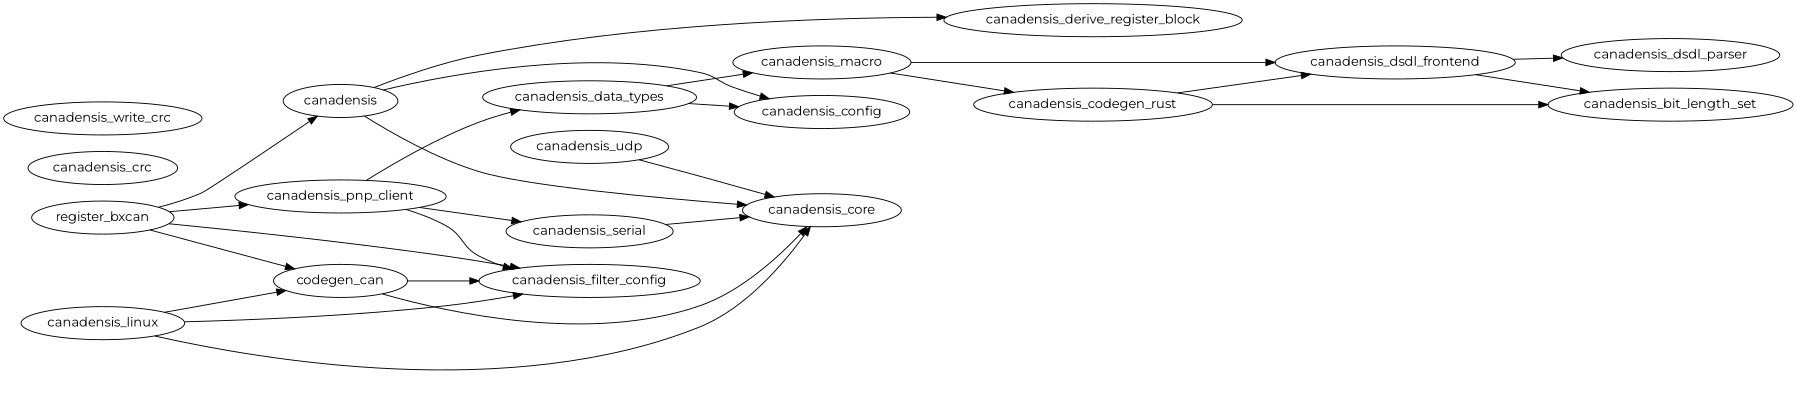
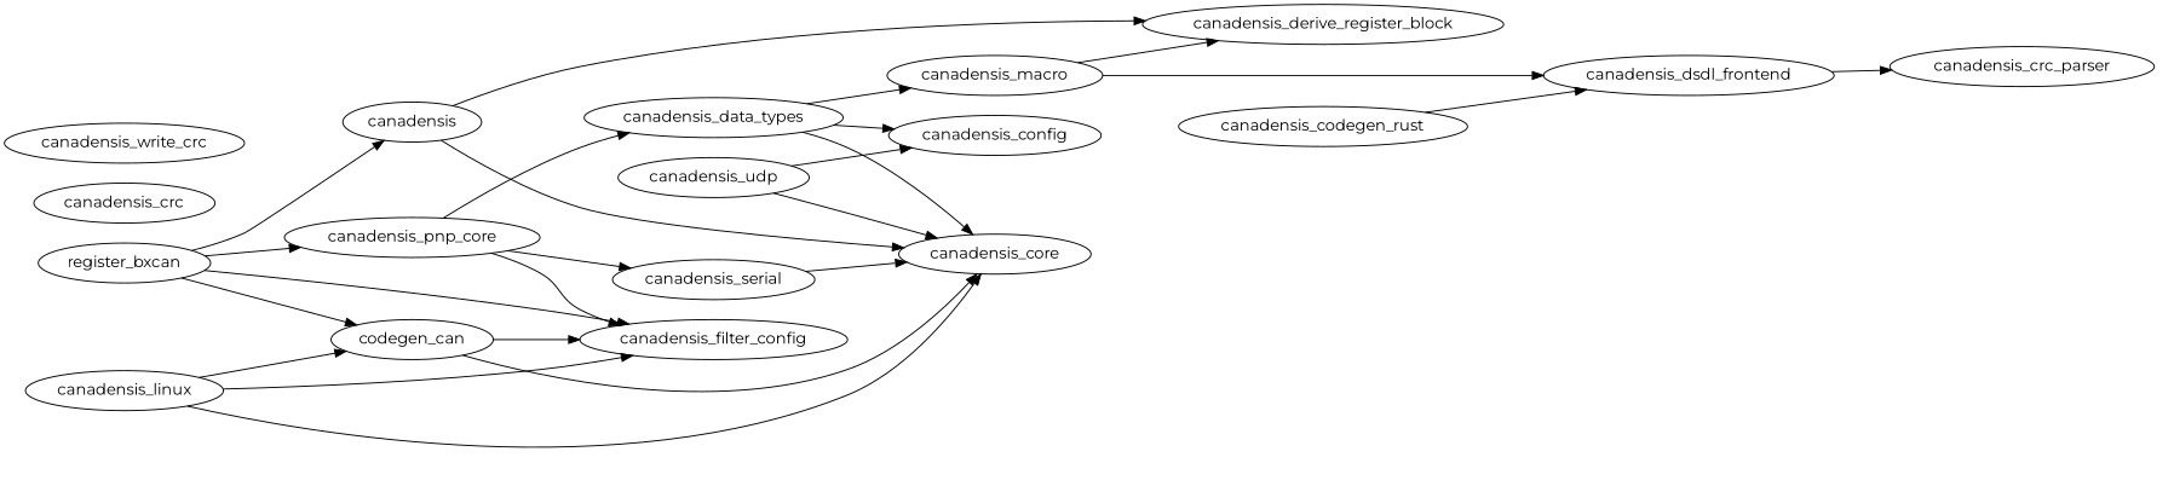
  digraph {
    fontname=Montserrat
    rankdir=LR
    node [fontname=Montserrat]
    edge [fontname=Montserrat]
    canadensis
    canadensis_core
    canadensis_derive_register_block
    n4 [label=canadensis_config]
    canadensis_data_types
    canadensis_macro
    canadensis_codegen_rust
    canadensis_dsdl_frontend
    n9 [label=register_bxcan]
    n10 [label=codegen_can]
    canadensis_filter_config
-   canadensis_pnp_client
+   canadensis_pnp_client [label=canadensis_pnp_core]
    canadensis_serial
-   canadensis_bit_length_set
-   canadensis_dsdl_parser
+   canadensis_dsdl_parser [label=canadensis_crc_parser]
    canadensis_crc
    canadensis_linux
    canadensis_udp
    canadensis_write_crc
    canadensis -> canadensis_core
    canadensis -> canadensis_derive_register_block
-   canadensis -> n4
+   canadensis_udp -> n4
+   canadensis_data_types -> canadensis_core
    canadensis_data_types -> n4
    canadensis_data_types -> canadensis_macro
-   canadensis_macro -> canadensis_codegen_rust
+   canadensis_macro -> canadensis_derive_register_block
    canadensis_macro -> canadensis_dsdl_frontend
    canadensis_codegen_rust -> canadensis_dsdl_frontend
-   canadensis_codegen_rust -> canadensis_bit_length_set
-   canadensis_dsdl_frontend -> canadensis_bit_length_set
    canadensis_dsdl_frontend -> canadensis_dsdl_parser
    n9 -> canadensis
    n9 -> n10
    n9 -> canadensis_filter_config
    n9 -> canadensis_pnp_client
    n10 -> canadensis_core
    n10 -> canadensis_filter_config
    canadensis_pnp_client -> canadensis_data_types
    canadensis_pnp_client -> canadensis_filter_config
    canadensis_pnp_client -> canadensis_serial
    canadensis_serial -> canadensis_core
    canadensis_linux -> canadensis_core
    canadensis_linux -> n10
    canadensis_linux -> canadensis_filter_config
    canadensis_udp -> canadensis_core
  }
